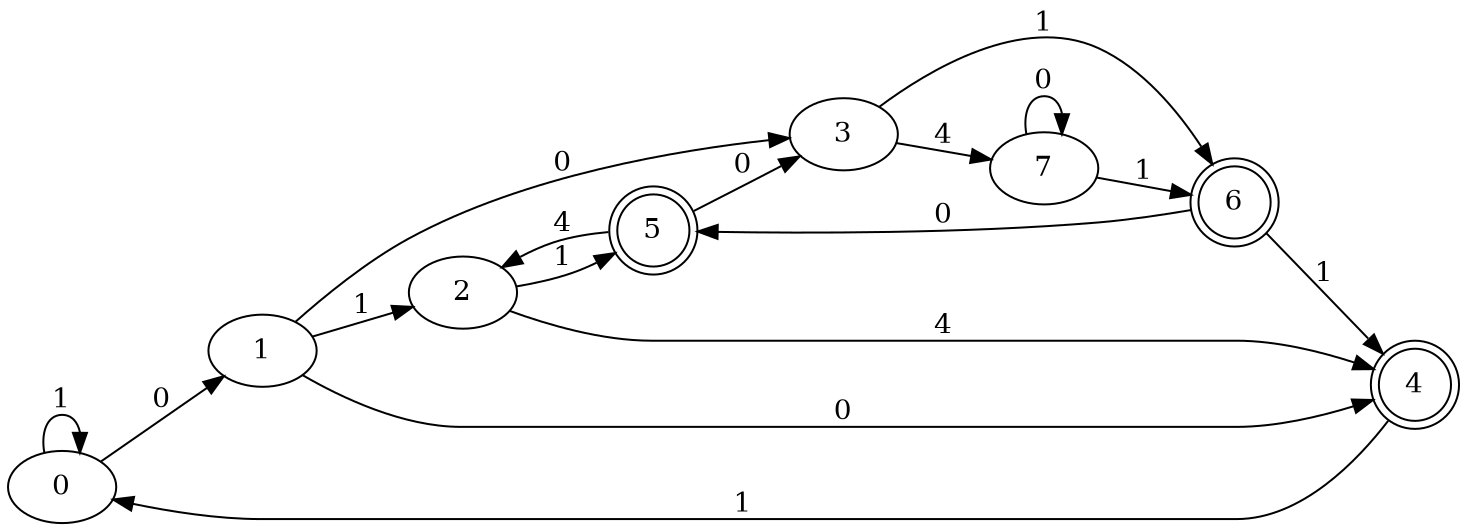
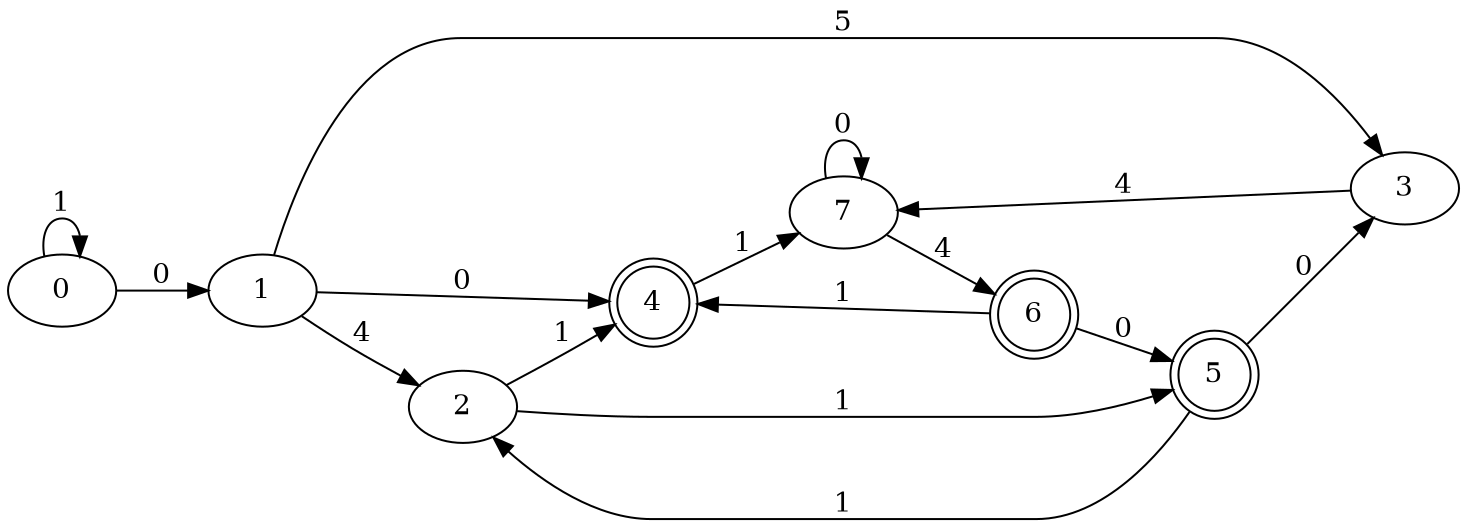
  digraph {
    rankdir=LR
    n1 [label=0]
    n2 [label=1]
    n3 [label=2]
    n4 [label=3]
    n5 [label=4 shape=doublecircle]
    n6 [label=5 shape=doublecircle]
    n7 [label=6 shape=doublecircle]
    n8 [label=7 shape=ellipse]
    n1 -> n1 [label=1]
    n1 -> n2 [label=0]
-   n2 -> n3 [label=1]
-   n2 -> n4 [label=0]
+   n2 -> n3 [label=4]
+   n2 -> n4 [label=5]
    n2 -> n5 [label=0]
-   n3 -> n5 [label=4]
+   n3 -> n5 [label=1]
    n3 -> n6 [label=1]
-   n4 -> n7 [label=1]
    n4 -> n8 [label=4]
-   n5 -> n1 [label=1]
-   n6 -> n3 [label=4]
+   n5 -> n8 [label=1]
+   n6 -> n3 [label=1]
    n6 -> n4 [label=0]
    n7 -> n5 [label=1]
    n7 -> n6 [label=0]
-   n8 -> n7 [label=1]
+   n8 -> n7 [label=4]
    n8 -> n8 [label=0]
  }
